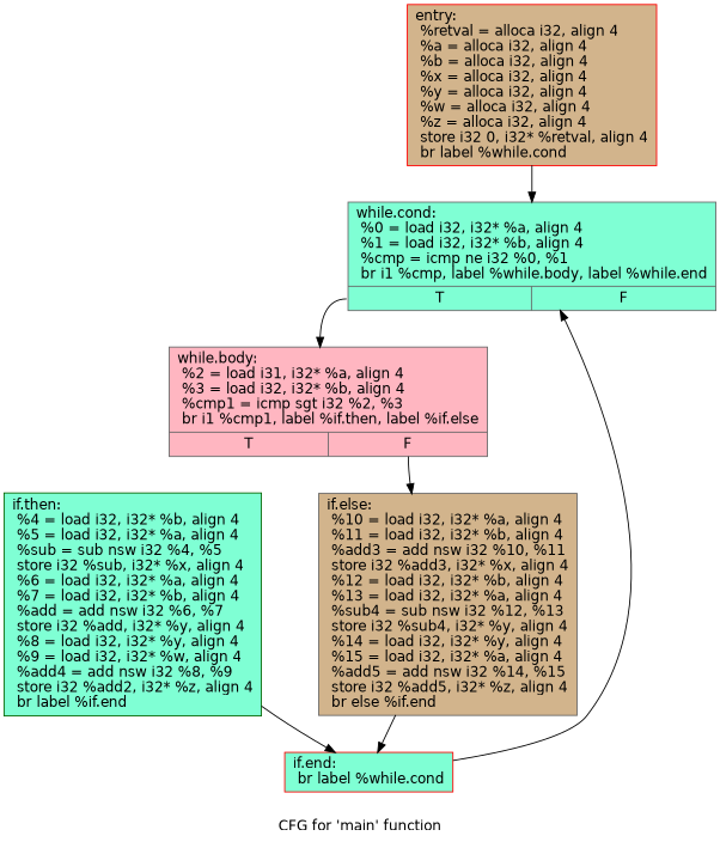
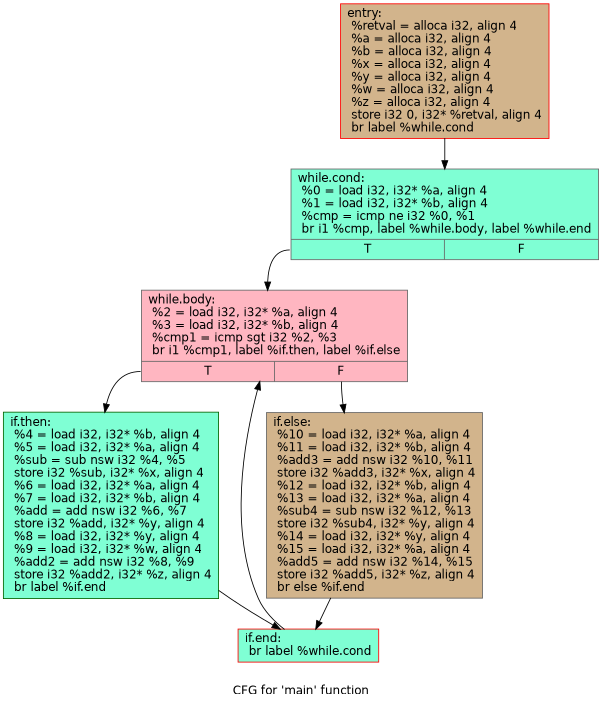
  digraph {
    fontname="DejaVu Sans"
    label="CFG for 'main' function"
    node [color=gray40 fillcolor=aquamarine fontname="DejaVu Sans" shape=record style=filled]
    edge [fontname="DejaVu Sans"]
    n1 [color=red fillcolor=tan label="{entry:\l  %retval = alloca i32, align 4\l  %a = alloca i32, align 4\l  %b = alloca i32, align 4\l  %x = alloca i32, align 4\l  %y = alloca i32, align 4\l  %w = alloca i32, align 4\l  %z = alloca i32, align 4\l  store i32 0, i32* %retval, align 4\l  br label %while.cond\l}"]
    n2 [label="{while.cond:                                       \l  %0 = load i32, i32* %a, align 4\l  %1 = load i32, i32* %b, align 4\l  %cmp = icmp ne i32 %0, %1\l  br i1 %cmp, label %while.body, label %while.end\l|{<s0>T|<s1>F}}"]
-   n3 [fillcolor=lightpink label="{while.body:                                       \l  %2 = load i31, i32* %a, align 4\l  %3 = load i32, i32* %b, align 4\l  %cmp1 = icmp sgt i32 %2, %3\l  br i1 %cmp1, label %if.then, label %if.else\l|{<s0>T|<s1>F}}"]
-   n4 [color=darkgreen label="{if.then:                                          \l  %4 = load i32, i32* %b, align 4\l  %5 = load i32, i32* %a, align 4\l  %sub = sub nsw i32 %4, %5\l  store i32 %sub, i32* %x, align 4\l  %6 = load i32, i32* %a, align 4\l  %7 = load i32, i32* %b, align 4\l  %add = add nsw i32 %6, %7\l  store i32 %add, i32* %y, align 4\l  %8 = load i32, i32* %y, align 4\l  %9 = load i32, i32* %w, align 4\l  %add4 = add nsw i32 %8, %9\l  store i32 %add2, i32* %z, align 4\l  br label %if.end\l}"]
+   n3 [fillcolor=lightpink label="{while.body:                                       \l  %2 = load i32, i32* %a, align 4\l  %3 = load i32, i32* %b, align 4\l  %cmp1 = icmp sgt i32 %2, %3\l  br i1 %cmp1, label %if.then, label %if.else\l|{<s0>T|<s1>F}}"]
+   n4 [color=darkgreen label="{if.then:                                          \l  %4 = load i32, i32* %b, align 4\l  %5 = load i32, i32* %a, align 4\l  %sub = sub nsw i32 %4, %5\l  store i32 %sub, i32* %x, align 4\l  %6 = load i32, i32* %a, align 4\l  %7 = load i32, i32* %b, align 4\l  %add = add nsw i32 %6, %7\l  store i32 %add, i32* %y, align 4\l  %8 = load i32, i32* %y, align 4\l  %9 = load i32, i32* %w, align 4\l  %add2 = add nsw i32 %8, %9\l  store i32 %add2, i32* %z, align 4\l  br label %if.end\l}"]
    n5 [fillcolor=tan label="{if.else:                                          \l  %10 = load i32, i32* %a, align 4\l  %11 = load i32, i32* %b, align 4\l  %add3 = add nsw i32 %10, %11\l  store i32 %add3, i32* %x, align 4\l  %12 = load i32, i32* %b, align 4\l  %13 = load i32, i32* %a, align 4\l  %sub4 = sub nsw i32 %12, %13\l  store i32 %sub4, i32* %y, align 4\l  %14 = load i32, i32* %y, align 4\l  %15 = load i32, i32* %a, align 4\l  %add5 = add nsw i32 %14, %15\l  store i32 %add5, i32* %z, align 4\l  br else %if.end\l}"]
    n6 [color=red label="{if.end:                                           \l  br label %while.cond\l}"]
    n1 -> n2
    n2 -> n3 [tailport=s0]
+   n3 -> n4 [tailport=s0]
    n3 -> n5 [tailport=s1]
    n4 -> n6
    n5 -> n6
-   n6 -> n2
+   n6 -> n3
  }
